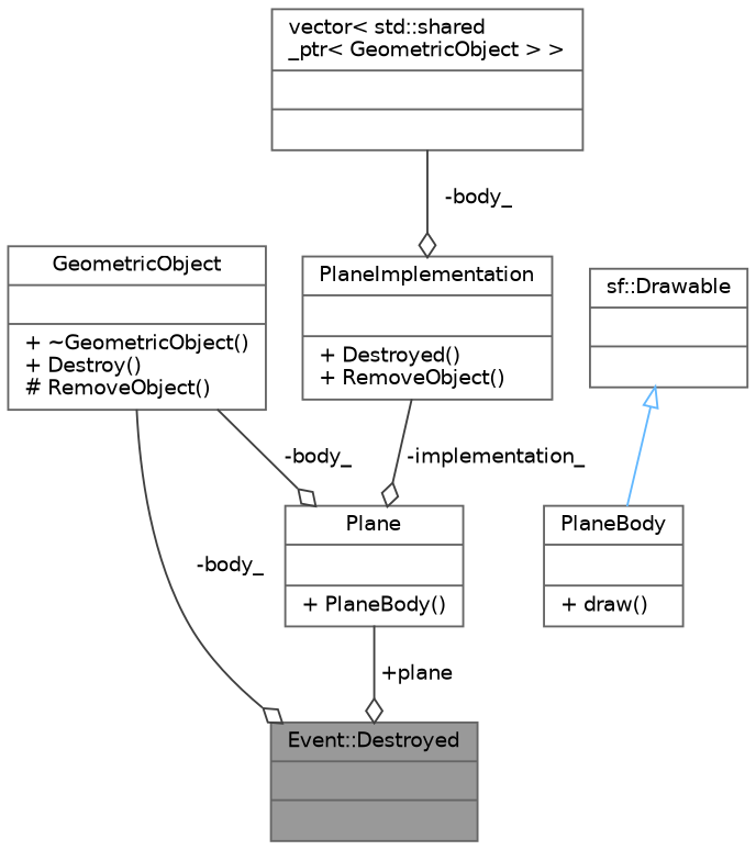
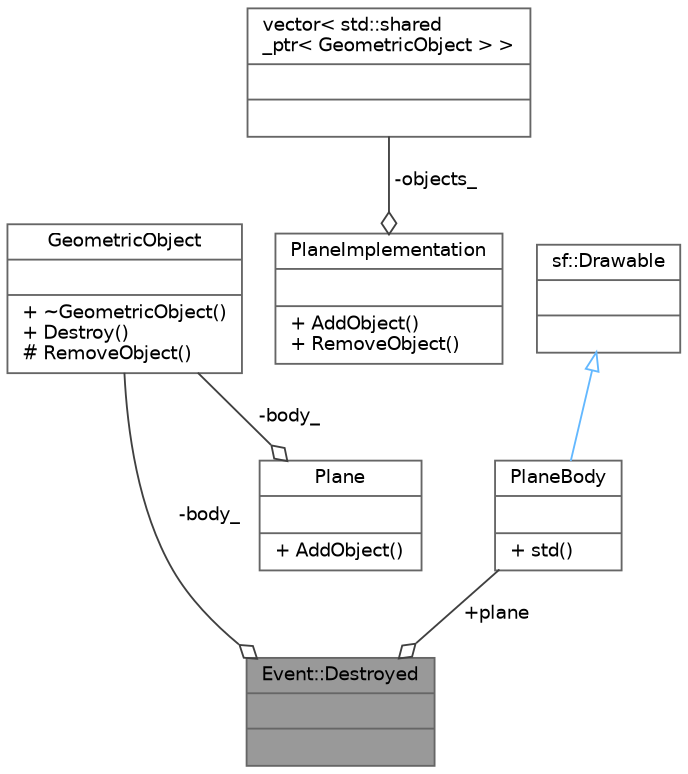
  digraph {
    node [color=gray40 fillcolor=white fontname=Helvetica fontsize=10 shape=record style=filled]
    edge [arrowhead=odiamond color=grey25 fontname=Helvetica fontsize=10 labelfontname=Helvetica labelfontsize=10 style=solid]
    n1 [fillcolor=grey60 fontcolor=black height=0.2 label="{Event::Destroyed\n||}" width=0.4]
    n2 [height=0.2 label="{GeometricObject\n||+ ~GeometricObject()\l+ Destroy()\l# RemoveObject()\l}" width=0.4]
-   n3 [height=0.2 label="{Plane\n||+ PlaneBody()\l}" width=0.4]
-   n4 [height=0.2 label="{PlaneImplementation\n||+ Destroyed()\l+ RemoveObject()\l}" width=0.4]
+   n3 [height=0.2 label="{Plane\n||+ AddObject()\l}" width=0.4]
+   n4 [height=0.2 label="{PlaneImplementation\n||+ AddObject()\l+ RemoveObject()\l}" width=0.4]
    n5 [height=0.2 label="{vector\< std::shared\l_ptr\< GeometricObject \> \>\n||}" width=0.4]
-   n6 [height=0.2 label="{PlaneBody\n||+ draw()\l}" width=0.4]
+   n6 [height=0.2 label="{PlaneBody\n||+ std()\l}" width=0.4]
    n7 [height=0.2 label="{sf::Drawable\n||}" width=0.4]
    n2 -> n1 [label=" -body_"]
    n2 -> n3 [label=" -body_"]
-   n3 -> n1 [label=" +plane"]
-   n4 -> n3 [label=" -implementation_"]
-   n5 -> n4 [label=" -body_"]
+   n6 -> n1 [label=" +plane"]
+   n5 -> n4 [label=" -objects_"]
    n7 -> n6 [arrowtail=onormal color=steelblue1 dir=back arrowhead=""]
  }
